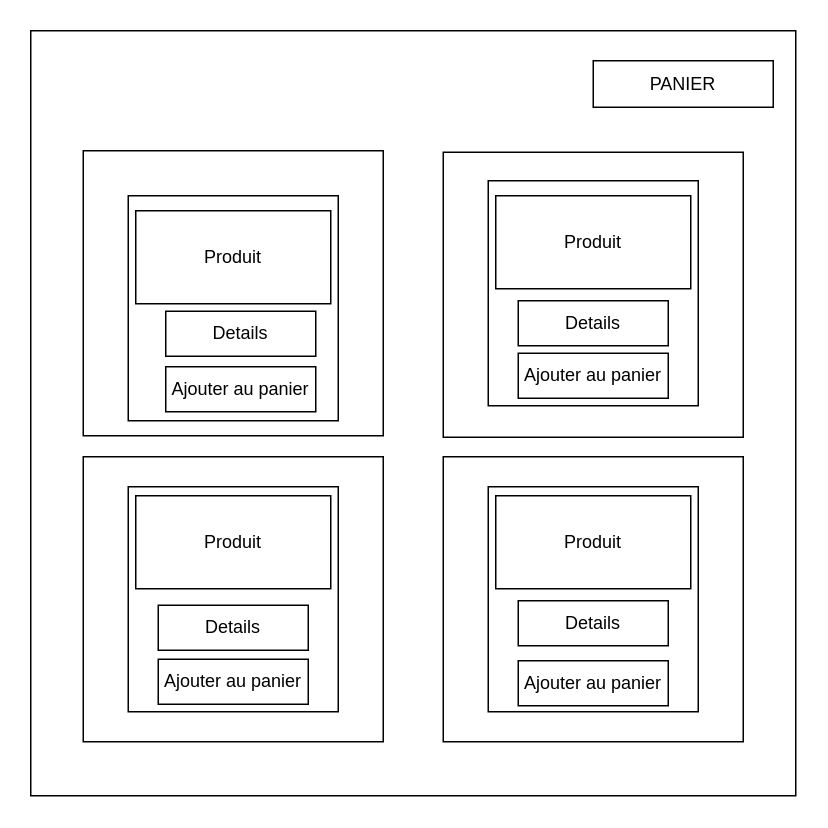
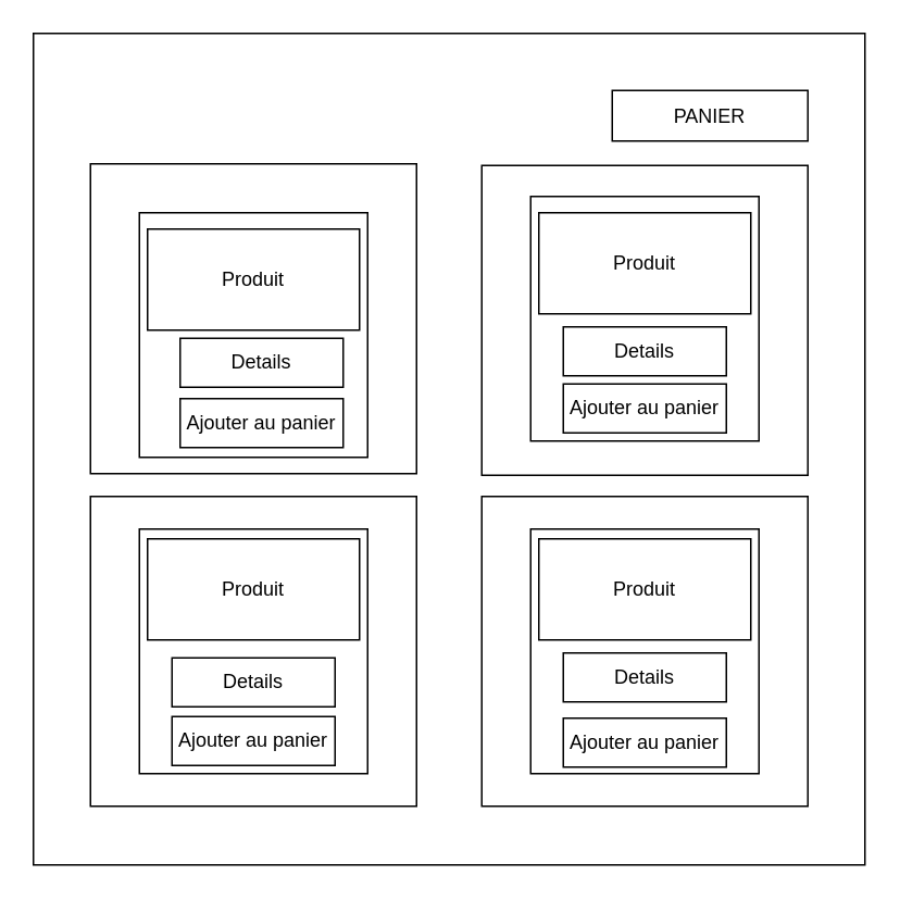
  <mxCell id="0" />
  <mxCell id="1" parent="0" />
  <mxCell id="2" value="" style="whiteSpace=wrap;html=1;aspect=fixed;" vertex="1" parent="1"><mxGeometry x="20" y="20" width="510" height="510" as="geometry" /></mxCell>
  <mxCell id="3" value="" style="rounded=0;whiteSpace=wrap;html=1;" vertex="1" parent="1"><mxGeometry x="55" y="100" width="200" height="190" as="geometry" /></mxCell>
  <mxCell id="4" value="&lt;span style=&quot;color: rgba(0, 0, 0, 0); font-family: monospace; font-size: 0px; text-align: start;&quot;&gt;%3CmxGraphModel%3E%3Croot%3E%3CmxCell%20id%3D%220%22%2F%3E%3CmxCell%20id%3D%221%22%20parent%3D%220%22%2F%3E%3CmxCell%20id%3D%222%22%20value%3D%22Produit%22%20style%3D%22rounded%3D0%3BwhiteSpace%3Dwrap%3Bhtml%3D1%3B%22%20vertex%3D%221%22%20parent%3D%221%22%3E%3CmxGeometry%20x%3D%22240%22%20y%3D%22190%22%20width%3D%22140%22%20height%3D%2230%22%20as%3D%22geometry%22%2F%3E%3C%2FmxCell%3E%3CmxCell%20id%3D%223%22%20value%3D%22Details%22%20style%3D%22rounded%3D0%3BwhiteSpace%3Dwrap%3Bhtml%3D1%3B%22%20vertex%3D%221%22%20parent%3D%221%22%3E%3CmxGeometry%20x%3D%22240%22%20y%3D%22254%22%20width%3D%22140%22%20height%3D%2230%22%20as%3D%22geometry%22%2F%3E%3C%2FmxCell%3E%3CmxCell%20id%3D%224%22%20value%3D%22Ajouter%20au%20panier%22%20style%3D%22rounded%3D0%3BwhiteSpace%3Dwrap%3Bhtml%3D1%3B%22%20vertex%3D%221%22%20parent%3D%221%22%3E%3CmxGeometry%20x%3D%22240%22%20y%3D%22301%22%20width%3D%22140%22%20height%3D%2230%22%20as%3D%22geometry%22%2F%3E%3C%2FmxCell%3E%3C%2Froot%3E%3C%2FmxGraphModel%3E&lt;/span&gt;&lt;span style=&quot;color: rgba(0, 0, 0, 0); font-family: monospace; font-size: 0px; text-align: start;&quot;&gt;%3CmxGraphModel%3E%3Croot%3E%3CmxCell%20id%3D%220%22%2F%3E%3CmxCell%20id%3D%221%22%20parent%3D%220%22%2F%3E%3CmxCell%20id%3D%222%22%20value%3D%22Produit%22%20style%3D%22rounded%3D0%3BwhiteSpace%3Dwrap%3Bhtml%3D1%3B%22%20vertex%3D%221%22%20parent%3D%221%22%3E%3CmxGeometry%20x%3D%22240%22%20y%3D%22190%22%20width%3D%22140%22%20height%3D%2230%22%20as%3D%22geometry%22%2F%3E%3C%2FmxCell%3E%3CmxCell%20id%3D%223%22%20value%3D%22Details%22%20style%3D%22rounded%3D0%3BwhiteSpace%3Dwrap%3Bhtml%3D1%3B%22%20vertex%3D%221%22%20parent%3D%221%22%3E%3CmxGeometry%20x%3D%22240%22%20y%3D%22254%22%20width%3D%22140%22%20height%3D%2230%22%20as%3D%22geometry%22%2F%3E%3C%2FmxCell%3E%3CmxCell%20id%3D%224%22%20value%3D%22Ajouter%20au%20panier%22%20style%3D%22rounded%3D0%3BwhiteSpace%3Dwrap%3Bhtml%3D1%3B%22%20vertex%3D%221%22%20parent%3D%221%22%3E%3CmxGeometry%20x%3D%22240%22%20y%3D%22301%22%20width%3D%22140%22%20height%3D%2230%22%20as%3D%22geometry%22%2F%3E%3C%2FmxCell%3E%3C%2Froot%3E%3C%2FmxGraphModel%3E&lt;/span&gt;" style="rounded=0;whiteSpace=wrap;html=1;" vertex="1" parent="1"><mxGeometry x="295" y="101" width="200" height="190" as="geometry" /></mxCell>
  <mxCell id="5" value="" style="rounded=0;whiteSpace=wrap;html=1;" vertex="1" parent="1"><mxGeometry x="295" y="304" width="200" height="190" as="geometry" /></mxCell>
  <mxCell id="6" value="" style="rounded=0;whiteSpace=wrap;html=1;" vertex="1" parent="1"><mxGeometry x="55" y="304" width="200" height="190" as="geometry" /></mxCell>
- <mxCell id="7" value="PANIER" style="rounded=0;whiteSpace=wrap;html=1;" vertex="1" parent="1"><mxGeometry x="395" y="40" width="120" height="31" as="geometry" /></mxCell>
+ <mxCell id="7" value="PANIER" style="rounded=0;whiteSpace=wrap;html=1;" vertex="1" parent="1"><mxGeometry x="375" y="55" width="120" height="31" as="geometry" /></mxCell>
  <mxCell id="8" value="" style="rounded=0;whiteSpace=wrap;html=1;" vertex="1" parent="1"><mxGeometry x="85" y="130" width="140" height="150" as="geometry" /></mxCell>
  <mxCell id="9" value="Details" style="rounded=0;whiteSpace=wrap;html=1;" vertex="1" parent="1"><mxGeometry x="110" y="207" width="100" height="30" as="geometry" /></mxCell>
  <mxCell id="10" value="Ajouter au panier" style="rounded=0;whiteSpace=wrap;html=1;" vertex="1" parent="1"><mxGeometry x="110" y="244" width="100" height="30" as="geometry" /></mxCell>
  <mxCell id="11" value="Produit" style="rounded=0;whiteSpace=wrap;html=1;" vertex="1" parent="1"><mxGeometry x="90" y="140" width="130" height="62" as="geometry" /></mxCell>
  <mxCell id="12" value="" style="rounded=0;whiteSpace=wrap;html=1;" vertex="1" parent="1"><mxGeometry x="325" y="120" width="140" height="150" as="geometry" /></mxCell>
  <mxCell id="13" value="Produit" style="rounded=0;whiteSpace=wrap;html=1;" vertex="1" parent="1"><mxGeometry x="330" y="130" width="130" height="62" as="geometry" /></mxCell>
  <mxCell id="14" value="Details" style="rounded=0;whiteSpace=wrap;html=1;" vertex="1" parent="1"><mxGeometry x="345" y="200" width="100" height="30" as="geometry" /></mxCell>
  <mxCell id="15" value="Ajouter au panier" style="rounded=0;whiteSpace=wrap;html=1;" vertex="1" parent="1"><mxGeometry x="345" y="235" width="100" height="30" as="geometry" /></mxCell>
  <mxCell id="16" value="" style="rounded=0;whiteSpace=wrap;html=1;" vertex="1" parent="1"><mxGeometry x="325" y="324" width="140" height="150" as="geometry" /></mxCell>
  <mxCell id="17" value="Produit" style="rounded=0;whiteSpace=wrap;html=1;" vertex="1" parent="1"><mxGeometry x="330" y="330" width="130" height="62" as="geometry" /></mxCell>
  <mxCell id="18" value="Details" style="rounded=0;whiteSpace=wrap;html=1;" vertex="1" parent="1"><mxGeometry x="345" y="400" width="100" height="30" as="geometry" /></mxCell>
  <mxCell id="19" value="Ajouter au panier" style="rounded=0;whiteSpace=wrap;html=1;" vertex="1" parent="1"><mxGeometry x="345" y="440" width="100" height="30" as="geometry" /></mxCell>
  <mxCell id="20" value="" style="rounded=0;whiteSpace=wrap;html=1;" vertex="1" parent="1"><mxGeometry x="85" y="324" width="140" height="150" as="geometry" /></mxCell>
  <mxCell id="21" value="Produit" style="rounded=0;whiteSpace=wrap;html=1;" vertex="1" parent="1"><mxGeometry x="90" y="330" width="130" height="62" as="geometry" /></mxCell>
  <mxCell id="22" value="Details" style="rounded=0;whiteSpace=wrap;html=1;" vertex="1" parent="1"><mxGeometry x="105" y="403" width="100" height="30" as="geometry" /></mxCell>
  <mxCell id="23" value="Ajouter au panier" style="rounded=0;whiteSpace=wrap;html=1;" vertex="1" parent="1"><mxGeometry x="105" y="439" width="100" height="30" as="geometry" /></mxCell>
